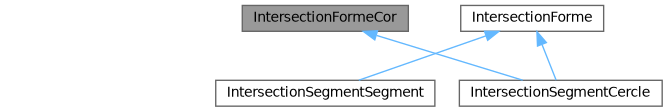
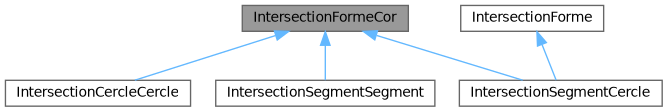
  digraph {
    node [color=gray40 fillcolor=white fontname=Helvetica fontsize=10 shape=box style=filled]
    edge [color=steelblue1 dir=back fontname=Helvetica fontsize=10 labelfontname=Helvetica labelfontsize=10 style=solid]
    n1 [fillcolor=grey60 fontcolor=black height=0.2 label=IntersectionFormeCor width=0.4]
+   n2 [height=0.2 label=IntersectionCercleCercle width=0.4]
    n3 [height=0.2 label=IntersectionSegmentCercle width=0.4]
    n4 [height=0.2 label=IntersectionSegmentSegment width=0.4]
    n5 [height=0.2 label=IntersectionForme width=0.4]
+   n1 -> n2
    n1 -> n3
-   n5 -> n4
+   n1 -> n4
    n5 -> n3
  }
